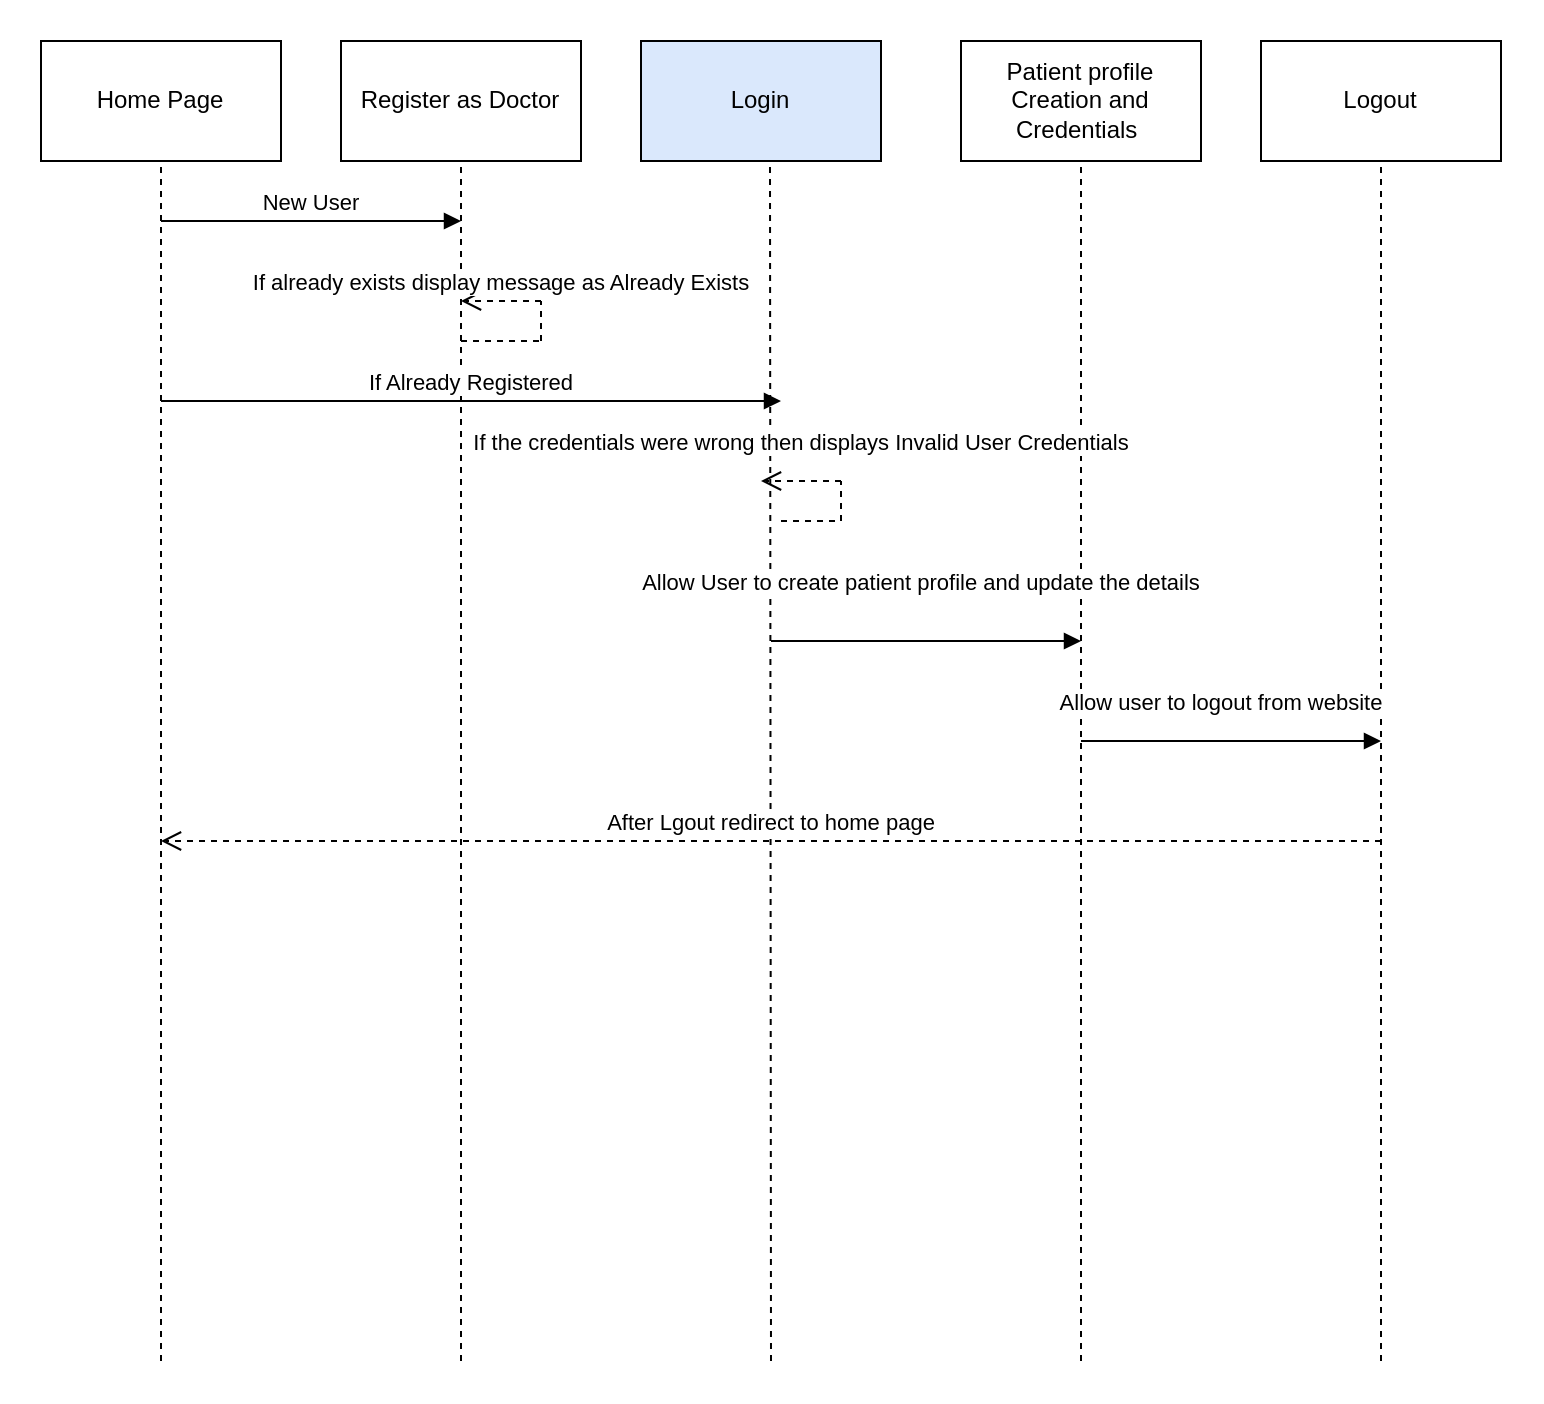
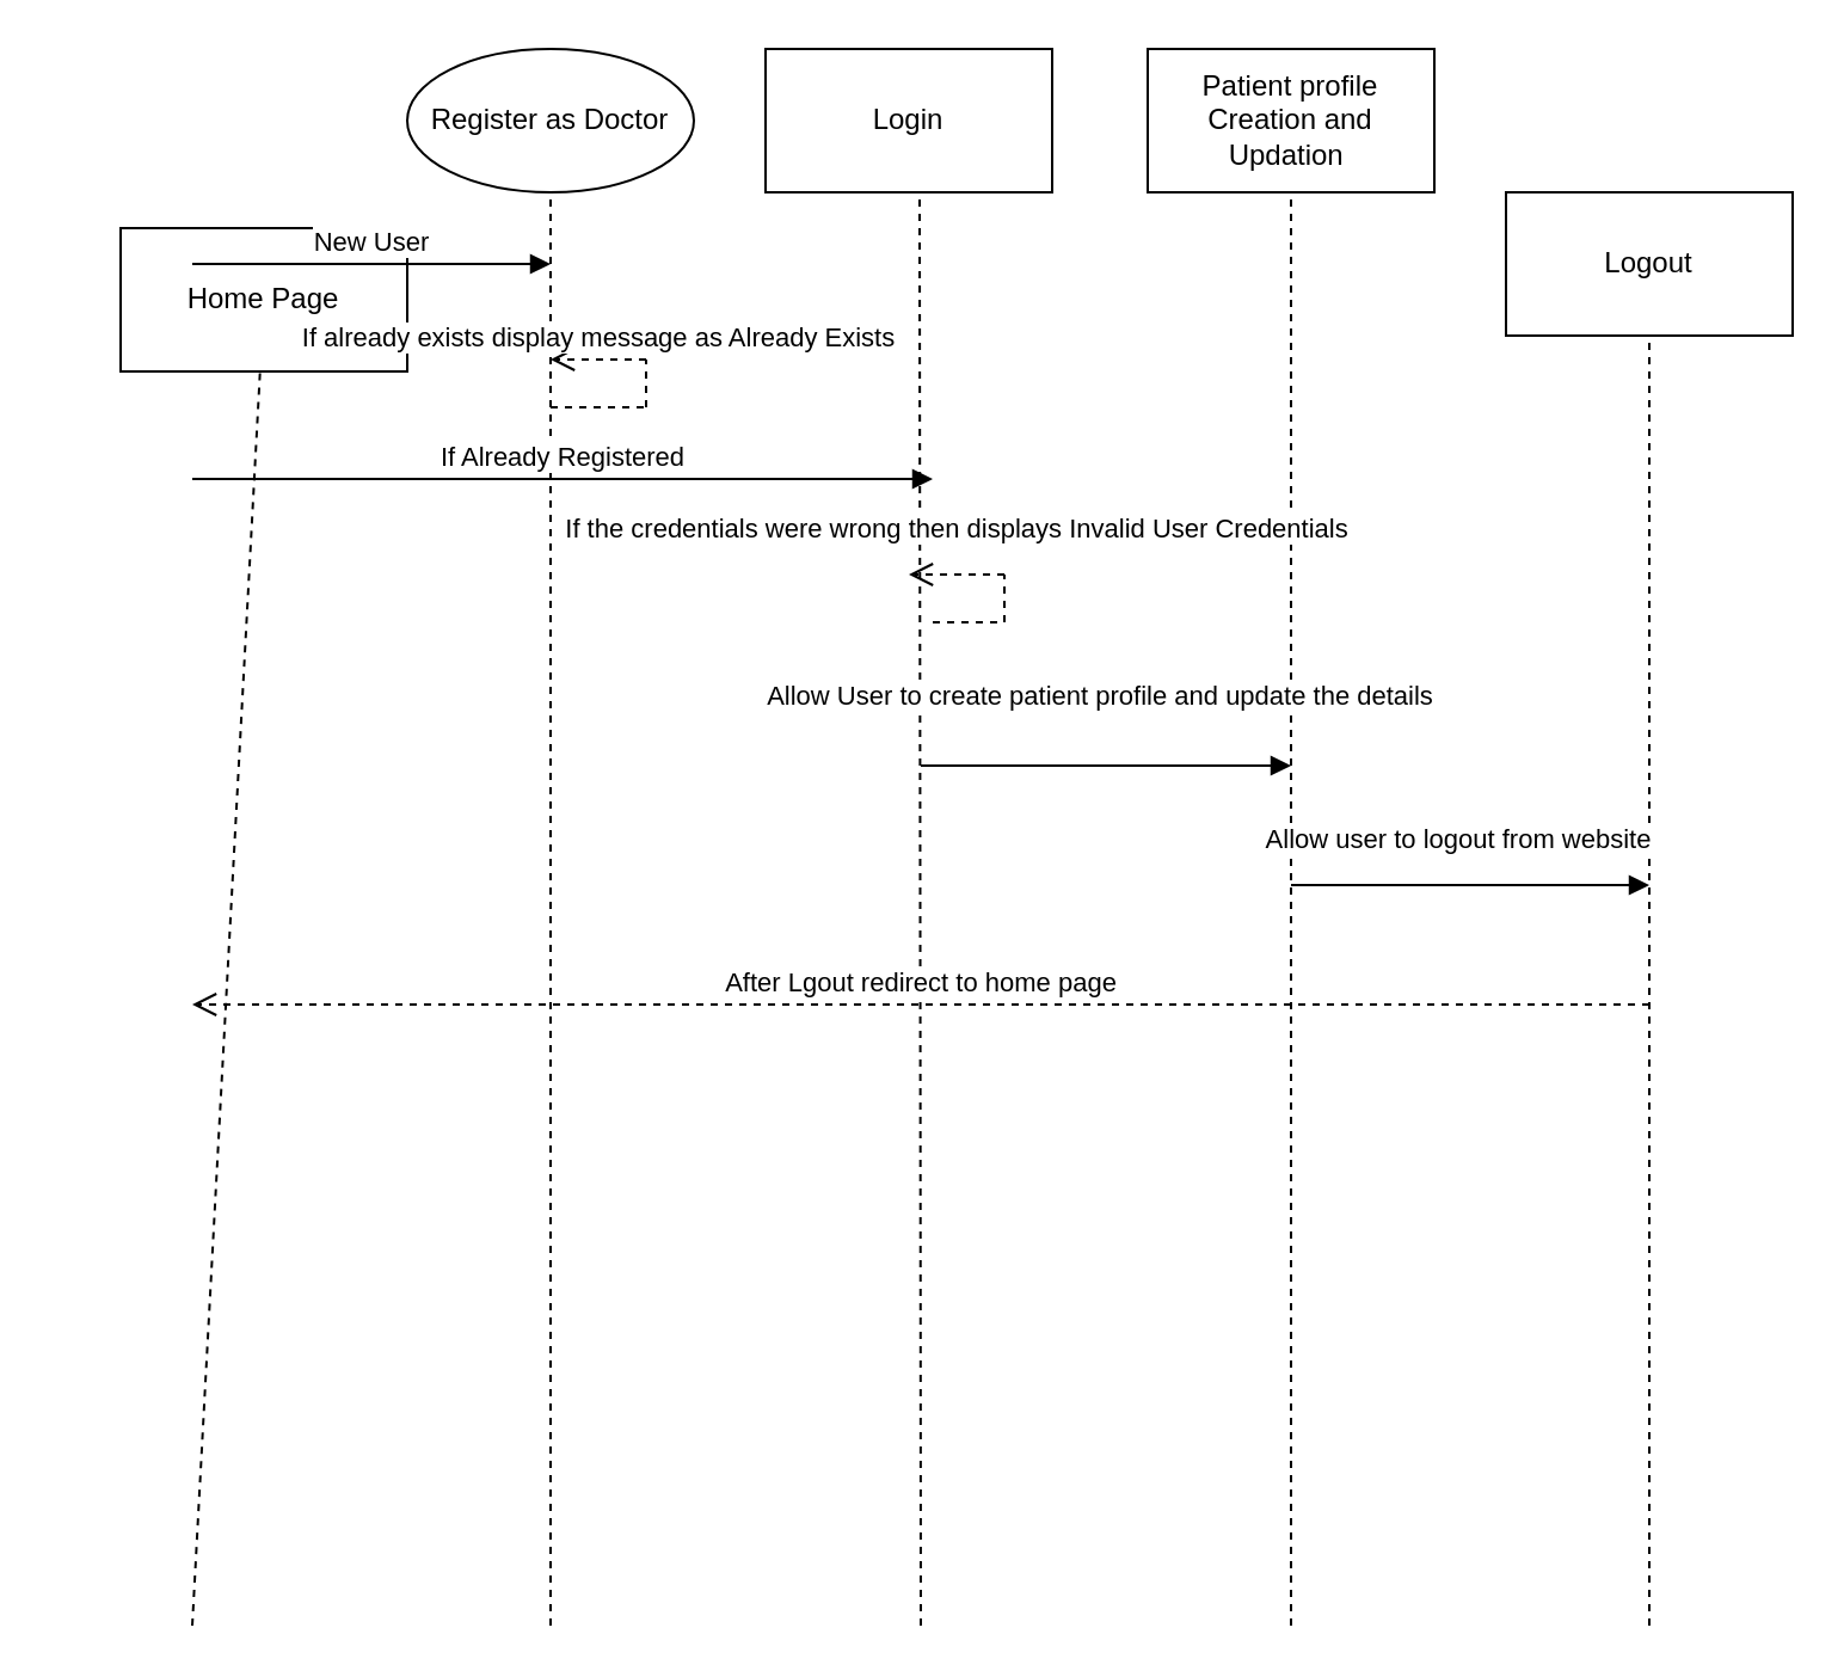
  <mxCell id="0" />
  <mxCell id="1" parent="0" />
- <mxCell id="2" value="Home Page" style="rounded=0;whiteSpace=wrap;html=1;" vertex="1" parent="1"><mxGeometry x="20" y="20" width="120" height="60" as="geometry" /></mxCell>
- <mxCell id="3" value="Register as Doctor" style="rounded=0;whiteSpace=wrap;html=1;" vertex="1" parent="1"><mxGeometry x="170" y="20" width="120" height="60" as="geometry" /></mxCell>
- <mxCell id="4" value="Login" style="rounded=0;whiteSpace=wrap;html=1;fillColor=#dae8fc;" vertex="1" parent="1"><mxGeometry x="320" y="20" width="120" height="60" as="geometry" /></mxCell>
- <mxCell id="5" value="Patient profile Creation and Credentials&amp;nbsp;" style="rounded=0;whiteSpace=wrap;html=1;" vertex="1" parent="1"><mxGeometry x="480" y="20" width="120" height="60" as="geometry" /></mxCell>
- <mxCell id="6" value="Logout" style="rounded=0;whiteSpace=wrap;html=1;" vertex="1" parent="1"><mxGeometry x="630" y="20" width="120" height="60" as="geometry" /></mxCell>
+ <mxCell id="2" value="Home Page" style="rounded=0;whiteSpace=wrap;html=1;" vertex="1" parent="1"><mxGeometry x="50" y="95" width="120" height="60" as="geometry" /></mxCell>
+ <mxCell id="3" value="Register as Doctor" style="ellipse;whiteSpace=wrap;html=1;" vertex="1" parent="1"><mxGeometry x="170" y="20" width="120" height="60" as="geometry" /></mxCell>
+ <mxCell id="4" value="Login" style="rounded=0;whiteSpace=wrap;html=1;" vertex="1" parent="1"><mxGeometry x="320" y="20" width="120" height="60" as="geometry" /></mxCell>
+ <mxCell id="5" value="Patient profile Creation and Updation&amp;nbsp;" style="rounded=0;whiteSpace=wrap;html=1;" vertex="1" parent="1"><mxGeometry x="480" y="20" width="120" height="60" as="geometry" /></mxCell>
+ <mxCell id="6" value="Logout" style="rounded=0;whiteSpace=wrap;html=1;" vertex="1" parent="1"><mxGeometry x="630" y="80" width="120" height="60" as="geometry" /></mxCell>
  <mxCell id="7" value="" style="endArrow=none;dashed=1;html=1;" edge="1" parent="1" target="2"><mxGeometry width="50" height="50" relative="1" as="geometry"><mxPoint x="80" y="680" as="sourcePoint" /><mxPoint x="70" y="100" as="targetPoint" /></mxGeometry></mxCell>
  <mxCell id="8" value="" style="endArrow=none;dashed=1;html=1;entryX=0.5;entryY=1;entryDx=0;entryDy=0;" edge="1" parent="1" target="3"><mxGeometry width="50" height="50" relative="1" as="geometry"><mxPoint x="230" y="680" as="sourcePoint" /><mxPoint x="260" y="80" as="targetPoint" /></mxGeometry></mxCell>
  <mxCell id="9" value="" style="endArrow=none;dashed=1;html=1;" edge="1" parent="1"><mxGeometry width="50" height="50" relative="1" as="geometry"><mxPoint x="385" y="680" as="sourcePoint" /><mxPoint x="384.5" y="80" as="targetPoint" /></mxGeometry></mxCell>
  <mxCell id="10" value="" style="endArrow=none;dashed=1;html=1;entryX=0.5;entryY=1;entryDx=0;entryDy=0;" edge="1" parent="1" target="5"><mxGeometry width="50" height="50" relative="1" as="geometry"><mxPoint x="540" y="680" as="sourcePoint" /><mxPoint x="570" y="80" as="targetPoint" /></mxGeometry></mxCell>
  <mxCell id="11" value="" style="endArrow=none;dashed=1;html=1;" edge="1" parent="1" target="6"><mxGeometry width="50" height="50" relative="1" as="geometry"><mxPoint x="690" y="680" as="sourcePoint" /><mxPoint x="730" y="80" as="targetPoint" /></mxGeometry></mxCell>
  <mxCell id="12" value="Allow User to create patient profile and update the details" style="html=1;verticalAlign=bottom;endArrow=block;" edge="1" parent="1"><mxGeometry x="-0.032" y="20" width="80" relative="1" as="geometry"><mxPoint x="385" y="320" as="sourcePoint" /><mxPoint x="540" y="320" as="targetPoint" /><Array as="points"><mxPoint x="460" y="320" /><mxPoint x="520" y="320" /></Array><mxPoint as="offset" /></mxGeometry></mxCell>
  <mxCell id="13" value="New User" style="html=1;verticalAlign=bottom;endArrow=block;" edge="1" parent="1"><mxGeometry width="80" relative="1" as="geometry"><mxPoint x="80" y="110" as="sourcePoint" /><mxPoint x="230" y="110" as="targetPoint" /></mxGeometry></mxCell>
  <mxCell id="14" value="If Already Registered" style="html=1;verticalAlign=bottom;endArrow=block;" edge="1" parent="1"><mxGeometry width="80" relative="1" as="geometry"><mxPoint x="80" y="200" as="sourcePoint" /><mxPoint x="390" y="200" as="targetPoint" /></mxGeometry></mxCell>
  <mxCell id="15" value="After Lgout redirect to home page" style="html=1;verticalAlign=bottom;endArrow=open;dashed=1;endSize=8;" edge="1" parent="1"><mxGeometry relative="1" as="geometry"><mxPoint x="690" y="420" as="sourcePoint" /><mxPoint x="80" y="420" as="targetPoint" /></mxGeometry></mxCell>
  <mxCell id="16" value="Allow user to logout from website" style="html=1;verticalAlign=bottom;endArrow=block;" edge="1" parent="1"><mxGeometry x="0.067" y="14" width="80" relative="1" as="geometry"><mxPoint x="540" y="370" as="sourcePoint" /><mxPoint x="690" y="370" as="targetPoint" /><Array as="points"><mxPoint x="620" y="370" /></Array><mxPoint x="-10" y="4" as="offset" /></mxGeometry></mxCell>
  <mxCell id="17" value="" style="endArrow=none;dashed=1;html=1;" edge="1" parent="1"><mxGeometry width="50" height="50" relative="1" as="geometry"><mxPoint x="230" y="170" as="sourcePoint" /><mxPoint x="270" y="170" as="targetPoint" /></mxGeometry></mxCell>
  <mxCell id="18" value="" style="endArrow=none;dashed=1;html=1;" edge="1" parent="1"><mxGeometry width="50" height="50" relative="1" as="geometry"><mxPoint x="270" y="170" as="sourcePoint" /><mxPoint x="270" y="150" as="targetPoint" /></mxGeometry></mxCell>
  <mxCell id="19" value="If already exists display message as Already Exists" style="html=1;verticalAlign=bottom;endArrow=open;dashed=1;endSize=8;" edge="1" parent="1"><mxGeometry relative="1" as="geometry"><mxPoint x="270" y="150" as="sourcePoint" /><mxPoint x="230" y="150" as="targetPoint" /></mxGeometry></mxCell>
  <mxCell id="20" value="" style="endArrow=none;dashed=1;html=1;" edge="1" parent="1"><mxGeometry width="50" height="50" relative="1" as="geometry"><mxPoint x="390" y="260" as="sourcePoint" /><mxPoint x="420" y="260" as="targetPoint" /></mxGeometry></mxCell>
  <mxCell id="21" value="" style="endArrow=none;dashed=1;html=1;" edge="1" parent="1"><mxGeometry width="50" height="50" relative="1" as="geometry"><mxPoint x="420" y="260" as="sourcePoint" /><mxPoint x="420" y="240" as="targetPoint" /></mxGeometry></mxCell>
  <mxCell id="22" value="If the credentials were wrong then displays Invalid User Credentials" style="html=1;verticalAlign=bottom;endArrow=open;dashed=1;endSize=8;" edge="1" parent="1"><mxGeometry y="-10" relative="1" as="geometry"><mxPoint x="420" y="240" as="sourcePoint" /><mxPoint x="380" y="240" as="targetPoint" /><mxPoint as="offset" /></mxGeometry></mxCell>
